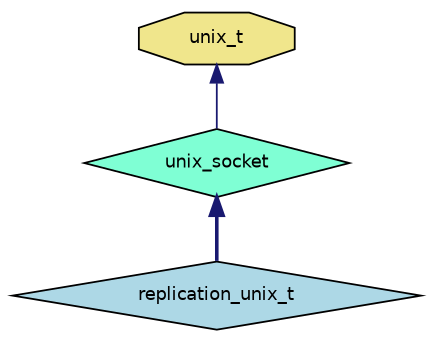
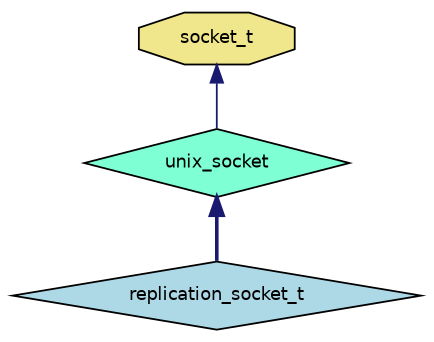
  digraph {
    rankdir=TB
    node [color=black fontname=Helvetica fontsize=10 shape=diamond style=filled]
    edge [color=midnightblue dir=back fontname=Helvetica fontsize=10 labelfontname=Helvetica labelfontsize=10]
-   n1 [fillcolor=khaki height=0.2 label=unix_t shape=octagon width=0.4]
+   n1 [fillcolor=khaki height=0.2 label=socket_t shape=octagon width=0.4]
    n2 [fillcolor=aquamarine height=0.2 label=unix_socket width=0.4]
-   n3 [fillcolor=lightblue height=0.2 label=replication_unix_t width=0.4]
+   n3 [fillcolor=lightblue height=0.2 label=replication_socket_t width=0.4]
    n1 -> n2 [style=solid]
    n2 -> n3 [style=bold]
  }
